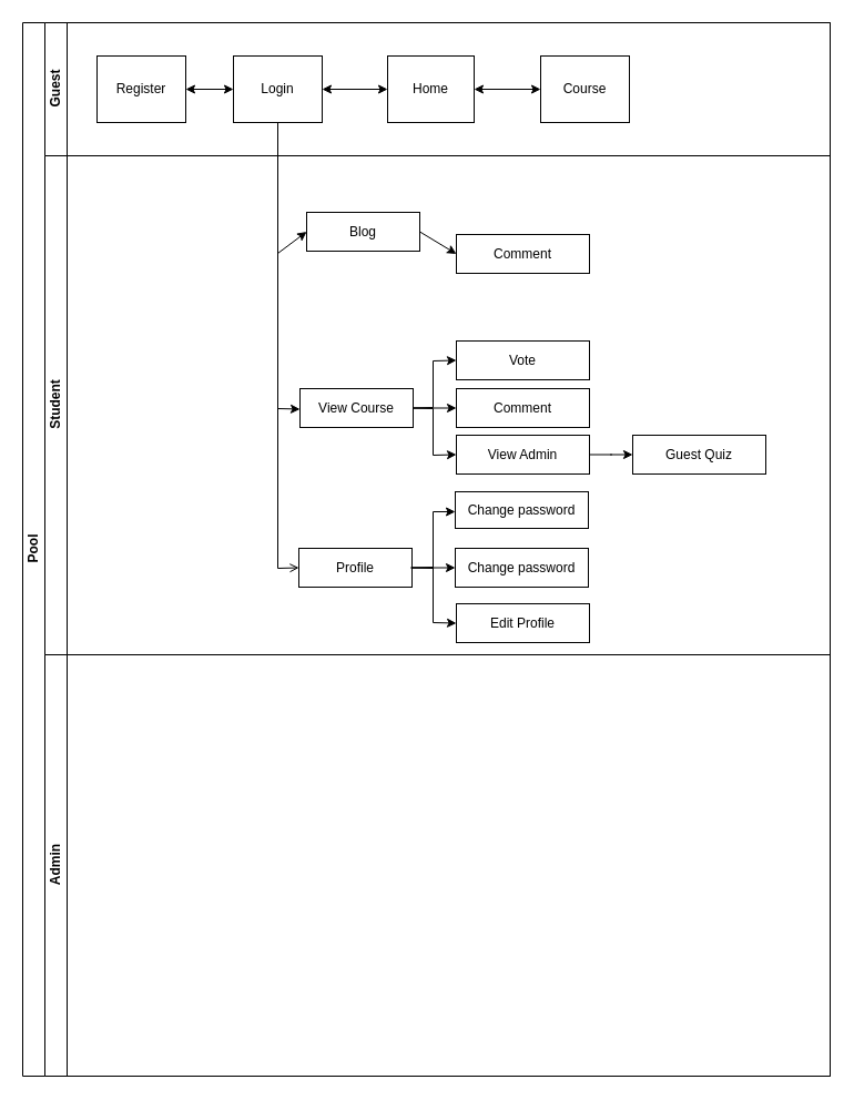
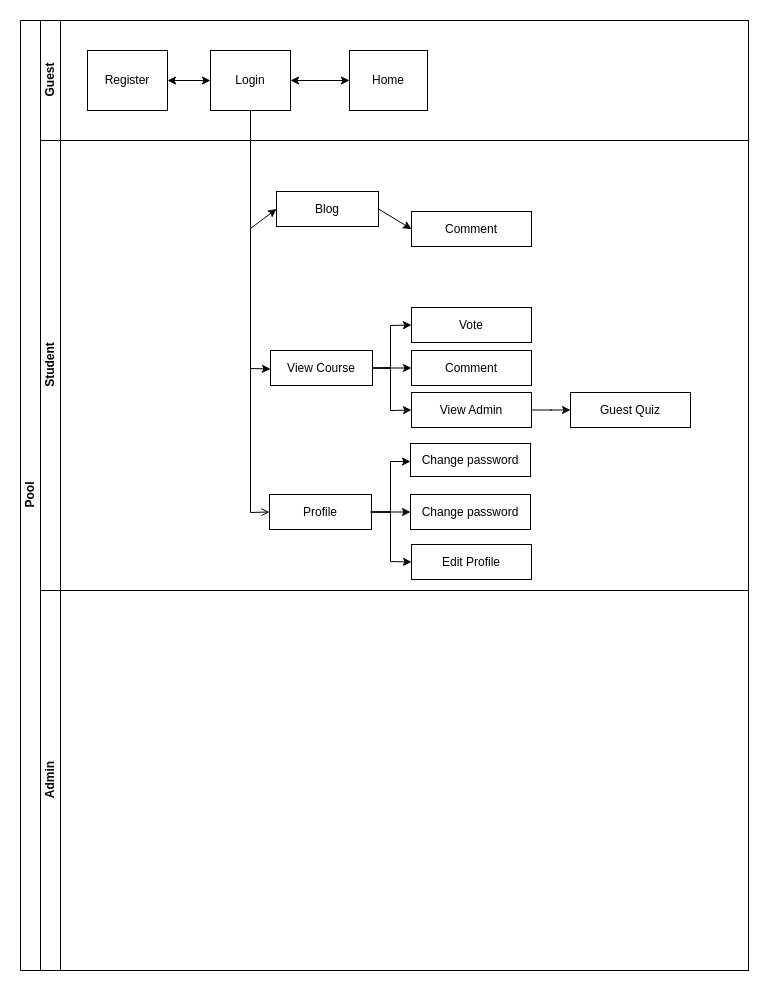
  <mxCell id="0" />
  <mxCell id="1" parent="0" />
  <mxCell id="2" value="Pool" style="swimlane;html=1;childLayout=stackLayout;resizeParent=1;resizeParentMax=0;horizontal=0;startSize=20;horizontalStack=0;" parent="1" vertex="1"><mxGeometry x="20" width="728" height="950" as="geometry" y="20" /></mxCell>
  <mxCell id="3" value="Guest" style="swimlane;html=1;startSize=20;horizontal=0;" parent="2" vertex="1"><mxGeometry x="20" width="708" height="120" as="geometry" /></mxCell>
  <mxCell id="4" value="Login" style="rounded=0;whiteSpace=wrap;html=1;fontFamily=Helvetica;fontSize=12;fontColor=#000000;align=center;" parent="3" vertex="1"><mxGeometry x="170" y="30" width="80" height="60" as="geometry" /></mxCell>
  <mxCell id="5" value="Home" style="rounded=0;whiteSpace=wrap;html=1;fontFamily=Helvetica;fontSize=12;fontColor=#000000;align=center;" parent="3" vertex="1"><mxGeometry x="309" y="30" width="78" height="60" as="geometry" /></mxCell>
  <mxCell id="6" value="" style="endArrow=classic;startArrow=none;html=1;rounded=0;entryX=1;entryY=0.5;entryDx=0;entryDy=0;exitX=0;exitY=0.5;exitDx=0;exitDy=0;" edge="1" parent="3" source="7"><mxGeometry width="50" height="50" relative="1" as="geometry"><mxPoint x="297" y="320" as="sourcePoint" /><mxPoint x="67" y="60" as="targetPoint" /></mxGeometry></mxCell>
  <mxCell id="7" value="Register" style="rounded=0;whiteSpace=wrap;html=1;fontFamily=Helvetica;fontSize=12;fontColor=#000000;align=center;" vertex="1" parent="3"><mxGeometry x="47" y="30" width="80" height="60" as="geometry" /></mxCell>
  <mxCell id="8" value="" style="endArrow=classic;startArrow=classic;html=1;rounded=0;entryX=0;entryY=0.5;entryDx=0;entryDy=0;" edge="1" parent="3" source="7" target="4"><mxGeometry width="50" height="50" relative="1" as="geometry"><mxPoint x="139" y="99" as="sourcePoint" /><mxPoint x="189" y="49" as="targetPoint" /></mxGeometry></mxCell>
  <mxCell id="9" value="" style="endArrow=classic;startArrow=classic;html=1;rounded=0;exitX=1;exitY=0.5;exitDx=0;exitDy=0;entryX=0;entryY=0.5;entryDx=0;entryDy=0;" edge="1" parent="3" source="4" target="5"><mxGeometry width="50" height="50" relative="1" as="geometry"><mxPoint x="259" y="119" as="sourcePoint" /><mxPoint x="299" y="79" as="targetPoint" /></mxGeometry></mxCell>
- <mxCell id="10" value="Course" style="rounded=0;whiteSpace=wrap;html=1;fontFamily=Helvetica;fontSize=12;fontColor=#000000;align=center;" vertex="1" parent="3"><mxGeometry x="447" y="30" width="80" height="60" as="geometry" /></mxCell>
- <mxCell id="11" value="" style="endArrow=classic;startArrow=classic;html=1;rounded=0;entryX=0;entryY=0.5;entryDx=0;entryDy=0;exitX=1;exitY=0.5;exitDx=0;exitDy=0;" edge="1" parent="3" source="5" target="10"><mxGeometry width="50" height="50" relative="1" as="geometry"><mxPoint x="377" y="129" as="sourcePoint" /><mxPoint x="427" y="79" as="targetPoint" /></mxGeometry></mxCell>
  <mxCell id="12" value="Student" style="swimlane;html=1;startSize=20;horizontal=0;" parent="2" vertex="1"><mxGeometry x="20" y="120" width="708" height="450" as="geometry"><mxRectangle x="20" y="120" width="708" height="30" as="alternateBounds" /></mxGeometry></mxCell>
  <mxCell id="13" value="" style="edgeStyle=orthogonalEdgeStyle;rounded=0;orthogonalLoop=1;jettySize=auto;html=1;entryX=0;entryY=0.5;entryDx=0;entryDy=0;" edge="1" parent="12" source="14" target="16"><mxGeometry relative="1" as="geometry"><mxPoint x="570" y="257.5" as="targetPoint" /></mxGeometry></mxCell>
  <mxCell id="14" value="View Admin" style="rounded=0;whiteSpace=wrap;html=1;fontFamily=Helvetica;fontSize=12;fontColor=#000000;align=center;" vertex="1" parent="12"><mxGeometry x="371" y="252" width="120" height="35" as="geometry" /></mxCell>
  <mxCell id="15" value="Comment" style="rounded=0;whiteSpace=wrap;html=1;fontFamily=Helvetica;fontSize=12;fontColor=#000000;align=center;" vertex="1" parent="12"><mxGeometry x="371" y="210" width="120" height="35" as="geometry" /></mxCell>
  <mxCell id="16" value="Guest Quiz" style="rounded=0;whiteSpace=wrap;html=1;fontFamily=Helvetica;fontSize=12;fontColor=#000000;align=center;" vertex="1" parent="12"><mxGeometry x="530" y="252" width="120" height="35" as="geometry" /></mxCell>
  <mxCell id="17" value="Blog" style="rounded=0;whiteSpace=wrap;html=1;fontFamily=Helvetica;fontSize=12;fontColor=#000000;align=center;" vertex="1" parent="12"><mxGeometry x="236" y="51" width="102" height="35" as="geometry" /></mxCell>
  <mxCell id="18" value="Edit Profile" style="rounded=0;whiteSpace=wrap;html=1;fontFamily=Helvetica;fontSize=12;fontColor=#000000;align=center;" vertex="1" parent="12"><mxGeometry x="371" y="404" width="120" height="35" as="geometry" /></mxCell>
  <mxCell id="19" value="Vote" style="rounded=0;whiteSpace=wrap;html=1;fontFamily=Helvetica;fontSize=12;fontColor=#000000;align=center;" vertex="1" parent="12"><mxGeometry x="371" y="167" width="120" height="35" as="geometry" /></mxCell>
  <mxCell id="20" value="Comment" style="rounded=0;whiteSpace=wrap;html=1;fontFamily=Helvetica;fontSize=12;fontColor=#000000;align=center;" vertex="1" parent="12"><mxGeometry x="371" y="71" width="120" height="35" as="geometry" /></mxCell>
  <mxCell id="21" value="" style="endArrow=classic;html=1;rounded=0;exitX=1;exitY=0.5;exitDx=0;exitDy=0;entryX=0;entryY=0.5;entryDx=0;entryDy=0;" edge="1" parent="12" source="17" target="20"><mxGeometry width="50" height="50" relative="1" as="geometry"><mxPoint x="360" y="155" as="sourcePoint" /><mxPoint x="410" y="105" as="targetPoint" /></mxGeometry></mxCell>
  <mxCell id="22" value="Admin" style="swimlane;html=1;startSize=20;horizontal=0;" parent="2" vertex="1"><mxGeometry x="20" y="570" width="708" height="380" as="geometry"><mxRectangle x="20" y="150" width="700" height="30" as="alternateBounds" /></mxGeometry></mxCell>
  <mxCell id="23" value="" style="endArrow=classic;html=1;rounded=0;exitX=0.5;exitY=1;exitDx=0;exitDy=0;entryX=0;entryY=0.5;entryDx=0;entryDy=0;" edge="1" parent="2" target="17"><mxGeometry width="50" height="50" relative="1" as="geometry"><mxPoint x="230" y="90" as="sourcePoint" /><mxPoint x="250" y="207.5" as="targetPoint" /><Array as="points"><mxPoint x="230" y="208" /></Array></mxGeometry></mxCell>
  <mxCell id="24" value="Change password" style="rounded=0;whiteSpace=wrap;html=1;fontFamily=Helvetica;fontSize=12;fontColor=#000000;align=center;" vertex="1" parent="1"><mxGeometry x="410" y="443" width="120" height="33" as="geometry" /></mxCell>
  <mxCell id="25" value="Profile" style="rounded=0;whiteSpace=wrap;html=1;fontFamily=Helvetica;fontSize=12;fontColor=#000000;align=center;" vertex="1" parent="1"><mxGeometry x="269" y="494" width="102" height="35" as="geometry" /></mxCell>
  <mxCell id="26" value="View Course" style="rounded=0;whiteSpace=wrap;html=1;fontFamily=Helvetica;fontSize=12;fontColor=#000000;align=center;" vertex="1" parent="1"><mxGeometry x="270" y="350" width="102" height="35" as="geometry" /></mxCell>
  <mxCell id="27" value="Change password" style="rounded=0;whiteSpace=wrap;html=1;fontFamily=Helvetica;fontSize=12;fontColor=#000000;align=center;" vertex="1" parent="1"><mxGeometry x="410" y="494" width="120" height="35" as="geometry" /></mxCell>
  <mxCell id="28" value="" style="endArrow=classic;html=1;rounded=0;exitX=1;exitY=0.5;exitDx=0;exitDy=0;entryX=0;entryY=0.5;entryDx=0;entryDy=0;" edge="1" parent="1" source="25" target="27"><mxGeometry width="50" height="50" relative="1" as="geometry"><mxPoint x="372" y="578" as="sourcePoint" /><mxPoint x="422" y="528" as="targetPoint" /></mxGeometry></mxCell>
  <mxCell id="29" value="" style="endArrow=classic;html=1;rounded=0;exitX=1;exitY=0.5;exitDx=0;exitDy=0;entryX=0;entryY=0.5;entryDx=0;entryDy=0;" edge="1" parent="1" target="18"><mxGeometry width="50" height="50" relative="1" as="geometry"><mxPoint x="370" y="511.5" as="sourcePoint" /><mxPoint x="450" y="560.5" as="targetPoint" /><Array as="points"><mxPoint x="390" y="511" /><mxPoint x="390" y="561" /></Array></mxGeometry></mxCell>
  <mxCell id="30" value="" style="endArrow=classic;html=1;rounded=0;exitX=1;exitY=0.5;exitDx=0;exitDy=0;entryX=0;entryY=0.5;entryDx=0;entryDy=0;" edge="1" parent="1"><mxGeometry width="50" height="50" relative="1" as="geometry"><mxPoint x="370" y="511.5" as="sourcePoint" /><mxPoint x="410" y="461" as="targetPoint" /><Array as="points"><mxPoint x="390" y="512" /><mxPoint x="390" y="461" /></Array></mxGeometry></mxCell>
  <mxCell id="31" value="" style="endArrow=classic;html=1;rounded=0;exitX=1;exitY=0.5;exitDx=0;exitDy=0;entryX=0;entryY=0.5;entryDx=0;entryDy=0;" edge="1" parent="1" source="26" target="14"><mxGeometry width="50" height="50" relative="1" as="geometry"><mxPoint x="384" y="386" as="sourcePoint" /><mxPoint x="434" y="336" as="targetPoint" /><Array as="points"><mxPoint x="390" y="368" /><mxPoint x="390" y="410" /></Array></mxGeometry></mxCell>
  <mxCell id="32" value="" style="endArrow=classic;html=1;rounded=0;exitX=1;exitY=0.5;exitDx=0;exitDy=0;entryX=0;entryY=0.5;entryDx=0;entryDy=0;" edge="1" parent="1" source="26" target="15"><mxGeometry width="50" height="50" relative="1" as="geometry"><mxPoint x="390" y="350" as="sourcePoint" /><mxPoint x="440" y="300" as="targetPoint" /></mxGeometry></mxCell>
  <mxCell id="33" value="" style="endArrow=classic;html=1;rounded=0;exitX=1;exitY=0.5;exitDx=0;exitDy=0;entryX=0;entryY=0.5;entryDx=0;entryDy=0;" edge="1" parent="1" source="26" target="19"><mxGeometry width="50" height="50" relative="1" as="geometry"><mxPoint x="390" y="355" as="sourcePoint" /><mxPoint x="440" y="305" as="targetPoint" /><Array as="points"><mxPoint x="390" y="367" /><mxPoint x="390" y="325" /></Array></mxGeometry></mxCell>
  <mxCell id="34" value="" style="endArrow=open;html=1;rounded=0;exitX=0.5;exitY=1;exitDx=0;exitDy=0;entryX=0;entryY=0.5;entryDx=0;entryDy=0;" edge="1" parent="1" source="4" target="25"><mxGeometry width="50" height="50" relative="1" as="geometry"><mxPoint x="220" y="430" as="sourcePoint" /><mxPoint x="250" y="520" as="targetPoint" /><Array as="points"><mxPoint x="250" y="512" /></Array></mxGeometry></mxCell>
  <mxCell id="35" value="" style="endArrow=classic;html=1;rounded=0;exitX=0.5;exitY=1;exitDx=0;exitDy=0;entryX=0;entryY=0.5;entryDx=0;entryDy=0;" edge="1" parent="1"><mxGeometry width="50" height="50" relative="1" as="geometry"><mxPoint x="250" y="111" as="sourcePoint" /><mxPoint x="270" y="368.5" as="targetPoint" /><Array as="points"><mxPoint x="250" y="368" /></Array></mxGeometry></mxCell>
